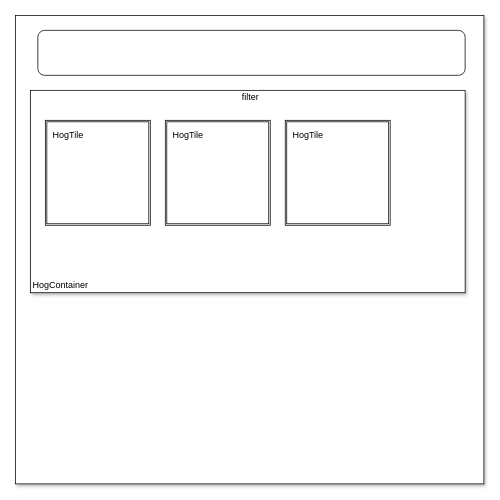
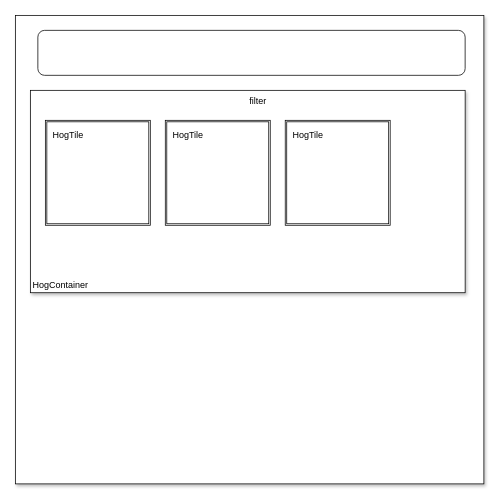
  <mxCell id="0" />
  <mxCell id="1" parent="0" />
  <mxCell id="2" value="" style="whiteSpace=wrap;html=1;aspect=fixed;shadow=1;" vertex="1" parent="1"><mxGeometry x="20" y="20" width="625" height="625" as="geometry" /></mxCell>
  <mxCell id="3" value="" style="whiteSpace=wrap;html=1;shadow=1;" vertex="1" parent="1"><mxGeometry x="40" y="120" width="580" height="270" as="geometry" /></mxCell>
  <mxCell id="4" value="" style="rounded=1;whiteSpace=wrap;html=1;" vertex="1" parent="1"><mxGeometry x="50" y="40" width="570" height="60" as="geometry" /></mxCell>
  <mxCell id="5" value="" style="shape=ext;double=1;whiteSpace=wrap;html=1;aspect=fixed;" vertex="1" parent="1"><mxGeometry x="220" y="160" width="140" height="140" as="geometry" /></mxCell>
  <mxCell id="6" value="" style="shape=ext;double=1;whiteSpace=wrap;html=1;aspect=fixed;" vertex="1" parent="1"><mxGeometry x="380" y="160" width="140" height="140" as="geometry" /></mxCell>
  <mxCell id="7" value="HogTile" style="text;html=1;resizable=0;autosize=1;align=center;verticalAlign=middle;points=[];fillColor=none;strokeColor=none;rounded=0;" vertex="1" parent="1"><mxGeometry x="380" y="170" width="60" height="20" as="geometry" /></mxCell>
  <mxCell id="8" value="HogTile" style="text;html=1;resizable=0;autosize=1;align=center;verticalAlign=middle;points=[];fillColor=none;strokeColor=none;rounded=0;" vertex="1" parent="1"><mxGeometry x="220" y="170" width="60" height="20" as="geometry" /></mxCell>
- <mxCell id="9" value="filter&amp;nbsp;" style="text;html=1;resizable=0;autosize=1;align=center;verticalAlign=middle;points=[];fillColor=none;strokeColor=none;rounded=0;" vertex="1" parent="1"><mxGeometry x="315" y="120" width="40" height="20" as="geometry" /></mxCell>
+ <mxCell id="9" value="filter&amp;nbsp;" style="text;html=1;resizable=0;autosize=1;align=center;verticalAlign=middle;points=[];fillColor=none;strokeColor=none;rounded=0;" vertex="1" parent="1"><mxGeometry x="325" y="125" width="40" height="20" as="geometry" /></mxCell>
  <mxCell id="10" value="" style="shape=ext;double=1;whiteSpace=wrap;html=1;aspect=fixed;" vertex="1" parent="1"><mxGeometry x="60" y="160" width="140" height="140" as="geometry" /></mxCell>
  <mxCell id="11" value="HogTile" style="text;html=1;resizable=0;autosize=1;align=center;verticalAlign=middle;points=[];fillColor=none;strokeColor=none;rounded=0;" vertex="1" parent="1"><mxGeometry x="60" y="170" width="60" height="20" as="geometry" /></mxCell>
  <mxCell id="12" value="HogContainer" style="text;html=1;resizable=0;autosize=1;align=center;verticalAlign=middle;points=[];fillColor=none;strokeColor=none;rounded=0;shadow=1;" vertex="1" parent="1"><mxGeometry x="35" y="370" width="90" height="20" as="geometry" /></mxCell>
